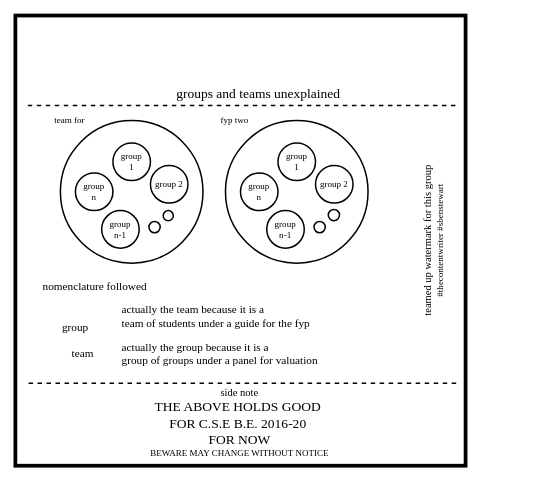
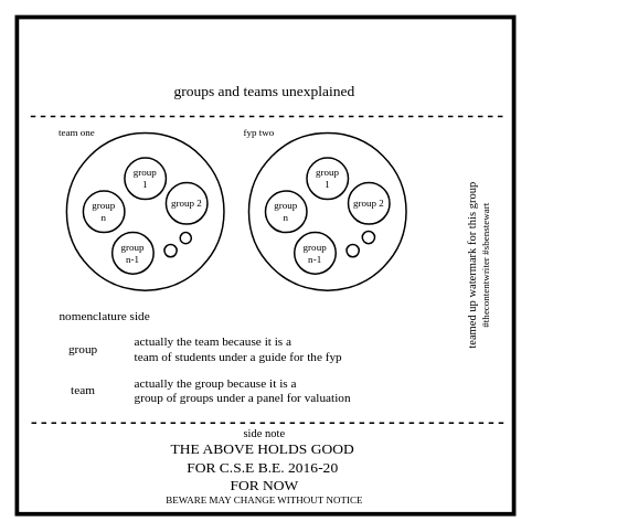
  <mxCell id="0" />
  <mxCell id="1" parent="0" />
  <mxCell id="2" value="" style="whiteSpace=wrap;html=1;aspect=fixed;strokeWidth=5;" parent="1" vertex="1"><mxGeometry x="20" y="20" width="600" height="600" as="geometry" /></mxCell>
  <mxCell id="3" value="" style="ellipse;whiteSpace=wrap;html=1;aspect=fixed;strokeWidth=2;fillColor=none;" vertex="1" parent="1"><mxGeometry x="80" y="160" width="190" height="190" as="geometry" /></mxCell>
- <mxCell id="4" value="&lt;font face=&quot;xkcd&quot;&gt;&lt;span style=&quot;font-size: 18px&quot;&gt;groups and teams unexplained&lt;/span&gt;&lt;br&gt;&lt;/font&gt;" style="text;html=1;strokeColor=none;fillColor=none;align=center;verticalAlign=middle;whiteSpace=wrap;rounded=0;" parent="1" vertex="1"><mxGeometry x="104" y="115" width="480" height="20" as="geometry" /></mxCell>
+ <mxCell id="4" value="&lt;font face=&quot;xkcd&quot;&gt;&lt;span style=&quot;font-size: 18px&quot;&gt;groups and teams unexplained&lt;/span&gt;&lt;br&gt;&lt;/font&gt;" style="text;html=1;strokeColor=none;fillColor=none;align=center;verticalAlign=middle;whiteSpace=wrap;rounded=0;" parent="1" vertex="1"><mxGeometry x="79" y="100" width="480" height="20" as="geometry" /></mxCell>
  <mxCell id="5" value="" style="endArrow=none;dashed=1;html=1;strokeWidth=2;" parent="1" edge="1"><mxGeometry width="50" height="50" relative="1" as="geometry"><mxPoint x="606.5" y="140" as="sourcePoint" /><mxPoint x="31.5" y="140" as="targetPoint" /></mxGeometry></mxCell>
  <mxCell id="6" value="" style="endArrow=none;dashed=1;html=1;strokeWidth=2;" parent="1" edge="1"><mxGeometry width="50" height="50" relative="1" as="geometry"><mxPoint x="607.5" y="510" as="sourcePoint" /><mxPoint x="32.5" y="510" as="targetPoint" /></mxGeometry></mxCell>
  <mxCell id="7" value="&lt;font face=&quot;xkcd&quot;&gt;&lt;span style=&quot;font-size: 14px&quot;&gt;side note&lt;/span&gt;&lt;/font&gt;&lt;font face=&quot;xkcd&quot;&gt;&lt;br&gt;&lt;/font&gt;&lt;span style=&quot;font-family: &amp;#34;xkcd&amp;#34; ; font-size: 18px&quot;&gt;THE ABOVE HOLDS GOOD&amp;nbsp;&lt;br&gt;FOR C.S.E B.E. 2016-20&amp;nbsp;&lt;br&gt;FOR NOW&lt;br&gt;&lt;/span&gt;&lt;span style=&quot;font-family: &amp;#34;xkcd&amp;#34;&quot;&gt;BEWARE MAY CHANGE WITHOUT NOTICE&lt;/span&gt;&lt;font face=&quot;xkcd&quot;&gt;&lt;br&gt;&lt;/font&gt;" style="text;html=1;strokeColor=none;fillColor=none;align=center;verticalAlign=middle;whiteSpace=wrap;rounded=0;" parent="1" vertex="1"><mxGeometry x="125" y="528" width="388" height="70" as="geometry" /></mxCell>
  <mxCell id="8" style="edgeStyle=orthogonalEdgeStyle;rounded=0;orthogonalLoop=1;jettySize=auto;html=1;exitX=0.5;exitY=1;exitDx=0;exitDy=0;strokeWidth=2;" parent="1" edge="1"><mxGeometry relative="1" as="geometry"><mxPoint x="471" y="381" as="sourcePoint" /><mxPoint x="471" y="381" as="targetPoint" /></mxGeometry></mxCell>
  <mxCell id="9" value="&lt;font face=&quot;xkcd&quot;&gt;&lt;span style=&quot;font-size: 14px&quot;&gt;teamed up watermark for this group&lt;br&gt;&lt;/span&gt;#thecontentwriter #sbenstewart&lt;br&gt;&lt;/font&gt;" style="text;html=1;strokeColor=none;fillColor=none;align=center;verticalAlign=middle;whiteSpace=wrap;rounded=0;rotation=-90;" parent="1" vertex="1"><mxGeometry x="433" y="310" width="290" height="20" as="geometry" /></mxCell>
  <mxCell id="10" value="group &lt;br&gt;n" style="ellipse;whiteSpace=wrap;html=1;aspect=fixed;strokeWidth=2;fontFamily=xkcd;" vertex="1" parent="1"><mxGeometry x="100" y="230" width="50" height="50" as="geometry" /></mxCell>
  <mxCell id="11" value="group &lt;br&gt;1" style="ellipse;whiteSpace=wrap;html=1;aspect=fixed;strokeWidth=2;fontFamily=xkcd;" vertex="1" parent="1"><mxGeometry x="150" y="190" width="50" height="50" as="geometry" /></mxCell>
  <mxCell id="12" value="group 2" style="ellipse;whiteSpace=wrap;html=1;aspect=fixed;strokeWidth=2;fontFamily=xkcd;" vertex="1" parent="1"><mxGeometry x="200" y="220" width="50" height="50" as="geometry" /></mxCell>
  <mxCell id="13" value="group &lt;br&gt;n-1" style="ellipse;whiteSpace=wrap;html=1;aspect=fixed;strokeWidth=2;fontFamily=xkcd;" vertex="1" parent="1"><mxGeometry x="135" y="280" width="50" height="50" as="geometry" /></mxCell>
  <mxCell id="14" value="" style="ellipse;whiteSpace=wrap;html=1;aspect=fixed;strokeWidth=2;" vertex="1" parent="1"><mxGeometry x="198" y="294.5" width="15" height="15" as="geometry" /></mxCell>
  <mxCell id="15" value="" style="ellipse;whiteSpace=wrap;html=1;aspect=fixed;strokeWidth=2;" vertex="1" parent="1"><mxGeometry x="217" y="280" width="13.5" height="13.5" as="geometry" /></mxCell>
- <mxCell id="16" value="team for" style="text;html=1;strokeColor=none;fillColor=none;align=center;verticalAlign=middle;whiteSpace=wrap;rounded=0;fontFamily=xkcd;" vertex="1" parent="1"><mxGeometry x="50" y="150" width="85" height="20" as="geometry" /></mxCell>
+ <mxCell id="16" value="team one" style="text;html=1;strokeColor=none;fillColor=none;align=center;verticalAlign=middle;whiteSpace=wrap;rounded=0;fontFamily=xkcd;" vertex="1" parent="1"><mxGeometry x="50" y="150" width="85" height="20" as="geometry" /></mxCell>
  <mxCell id="17" value="" style="ellipse;whiteSpace=wrap;html=1;aspect=fixed;strokeWidth=2;fillColor=none;" vertex="1" parent="1"><mxGeometry x="300" y="160" width="190" height="190" as="geometry" /></mxCell>
  <mxCell id="18" value="group &lt;br&gt;n" style="ellipse;whiteSpace=wrap;html=1;aspect=fixed;strokeWidth=2;fontFamily=xkcd;" vertex="1" parent="1"><mxGeometry x="320" y="230" width="50" height="50" as="geometry" /></mxCell>
  <mxCell id="19" value="group &lt;br&gt;1" style="ellipse;whiteSpace=wrap;html=1;aspect=fixed;strokeWidth=2;fontFamily=xkcd;" vertex="1" parent="1"><mxGeometry x="370" y="190" width="50" height="50" as="geometry" /></mxCell>
  <mxCell id="20" value="group 2" style="ellipse;whiteSpace=wrap;html=1;aspect=fixed;strokeWidth=2;fontFamily=xkcd;" vertex="1" parent="1"><mxGeometry x="420" y="220" width="50" height="50" as="geometry" /></mxCell>
  <mxCell id="21" value="group &lt;br&gt;n-1" style="ellipse;whiteSpace=wrap;html=1;aspect=fixed;strokeWidth=2;fontFamily=xkcd;" vertex="1" parent="1"><mxGeometry x="355" y="280" width="50" height="50" as="geometry" /></mxCell>
  <mxCell id="22" value="" style="ellipse;whiteSpace=wrap;html=1;aspect=fixed;strokeWidth=2;" vertex="1" parent="1"><mxGeometry x="418" y="294.5" width="15" height="15" as="geometry" /></mxCell>
  <mxCell id="23" value="" style="ellipse;whiteSpace=wrap;html=1;aspect=fixed;strokeWidth=2;" vertex="1" parent="1"><mxGeometry x="437" y="278.5" width="15" height="15" as="geometry" /></mxCell>
  <mxCell id="24" value="fyp two" style="text;html=1;strokeColor=none;fillColor=none;align=center;verticalAlign=middle;whiteSpace=wrap;rounded=0;fontFamily=xkcd;" vertex="1" parent="1"><mxGeometry x="270" y="150" width="85" height="20" as="geometry" /></mxCell>
- <mxCell id="25" value="nomenclature followed" style="text;html=1;strokeColor=none;fillColor=none;align=center;verticalAlign=middle;whiteSpace=wrap;rounded=0;fontFamily=xkcd;fontSize=15;" vertex="1" parent="1"><mxGeometry x="25" y="370" width="202" height="20" as="geometry" /></mxCell>
- <mxCell id="26" value="group" style="text;html=1;strokeColor=none;fillColor=none;align=center;verticalAlign=middle;whiteSpace=wrap;rounded=0;fontFamily=xkcd;fontSize=15;" vertex="1" parent="1"><mxGeometry x="68" y="425" width="64" height="20" as="geometry" /></mxCell>
+ <mxCell id="25" value="nomenclature side" style="text;html=1;strokeColor=none;fillColor=none;align=center;verticalAlign=middle;whiteSpace=wrap;rounded=0;fontFamily=xkcd;fontSize=15;" vertex="1" parent="1"><mxGeometry x="25" y="370" width="202" height="20" as="geometry" /></mxCell>
+ <mxCell id="26" value="group" style="text;html=1;strokeColor=none;fillColor=none;align=center;verticalAlign=middle;whiteSpace=wrap;rounded=0;fontFamily=xkcd;fontSize=15;" vertex="1" parent="1"><mxGeometry x="68" y="410" width="64" height="20" as="geometry" /></mxCell>
  <mxCell id="27" value="actually the team because it is a&lt;br&gt;team of students under a guide for the fyp" style="text;html=1;strokeColor=none;fillColor=none;align=left;verticalAlign=middle;whiteSpace=wrap;rounded=0;fontFamily=xkcd;fontSize=15;" vertex="1" parent="1"><mxGeometry x="160" y="410" width="340" height="20" as="geometry" /></mxCell>
- <mxCell id="28" value="team" style="text;html=1;strokeColor=none;fillColor=none;align=center;verticalAlign=middle;whiteSpace=wrap;rounded=0;fontFamily=xkcd;fontSize=15;" vertex="1" parent="1"><mxGeometry x="78" y="460" width="64" height="20" as="geometry" /></mxCell>
+ <mxCell id="28" value="team" style="text;html=1;strokeColor=none;fillColor=none;align=center;verticalAlign=middle;whiteSpace=wrap;rounded=0;fontFamily=xkcd;fontSize=15;" vertex="1" parent="1"><mxGeometry x="68" y="460" width="64" height="20" as="geometry" /></mxCell>
  <mxCell id="29" value="actually the group because it is a&lt;br&gt;group of groups under a panel for valuation" style="text;html=1;strokeColor=none;fillColor=none;align=left;verticalAlign=middle;whiteSpace=wrap;rounded=0;fontFamily=xkcd;fontSize=15;" vertex="1" parent="1"><mxGeometry x="160" y="460" width="350" height="20" as="geometry" /></mxCell>
